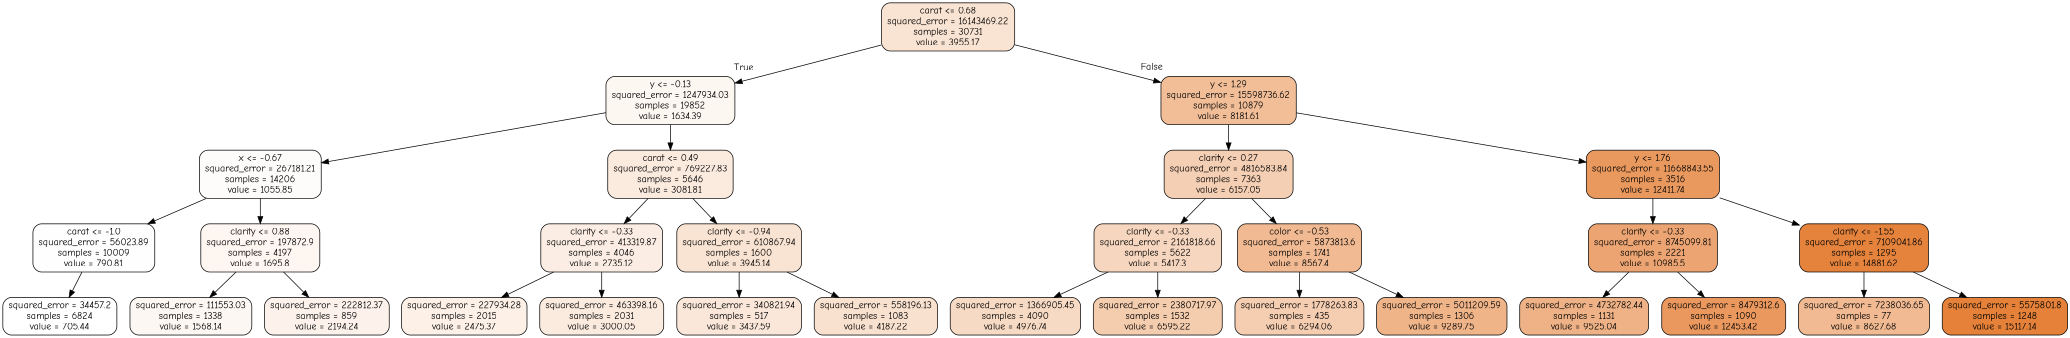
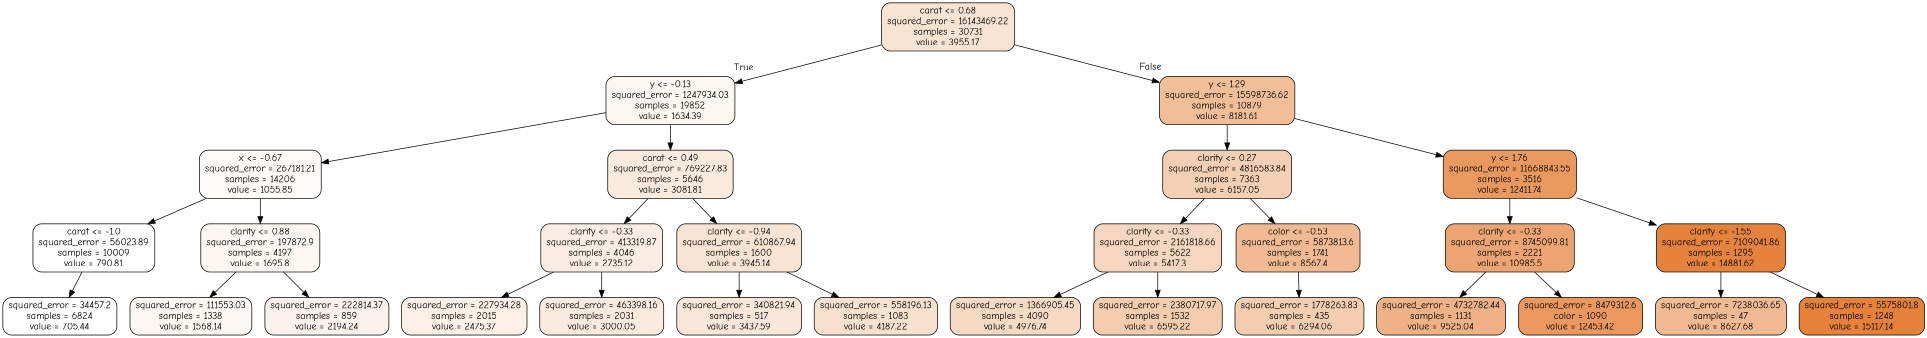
  digraph {
    fontname="Comic Neue"
    node [color=black fillcolor="#f9e3d2" fontname="Comic Neue" shape=box style="filled, rounded"]
    edge [fontname="Comic Neue"]
    n1 [label="carat <= 0.68\nsquared_error = 16143469.22\nsamples = 30731\nvalue = 3955.17"]
    n2 [fillcolor="#fdf7f2" label="y <= -0.13\nsquared_error = 1247934.03\nsamples = 19852\nvalue = 1634.39"]
    n3 [fillcolor="#f2be98" label="y <= 1.29\nsquared_error = 15598736.62\nsamples = 10879\nvalue = 8181.61"]
    n4 [fillcolor="#fefcfa" label="x <= -0.67\nsquared_error = 267181.21\nsamples = 14206\nvalue = 1055.85"]
    n5 [fillcolor="#fbeade" label="carat <= 0.49\nsquared_error = 769227.83\nsamples = 5646\nvalue = 3081.81"]
    n6 [fillcolor="#f5cfb4" label="clarity <= 0.27\nsquared_error = 4816583.84\nsamples = 7363\nvalue = 6157.05"]
    n7 [fillcolor="#ea995e" label="y <= 1.76\nsquared_error = 11668843.55\nsamples = 3516\nvalue = 12411.74"]
    n8 [fillcolor="#fffefe" label="carat <= -1.0\nsquared_error = 56023.89\nsamples = 10009\nvalue = 790.81"]
    n9 [fillcolor="#fdf6f1" label="clarity <= 0.88\nsquared_error = 197872.9\nsamples = 4197\nvalue = 1695.8"]
    n10 [fillcolor="#fbede3" label="clarity <= -0.33\nsquared_error = 413319.87\nsamples = 4046\nvalue = 2735.12"]
    n11 [label="clarity <= -0.94\nsquared_error = 610867.94\nsamples = 1600\nvalue = 3945.14"]
    n12 [fillcolor="#ffffff" label="squared_error = 34457.2\nsamples = 6824\nvalue = 705.44"]
    n13 [fillcolor="#fdf7f3" label="squared_error = 111553.03\nsamples = 1338\nvalue = 1568.14"]
-   n14 [fillcolor="#fcf2eb" label="squared_error = 222812.37\nsamples = 859\nvalue = 2194.24"]
+   n14 [fillcolor="#fcf2eb" label="squared_error = 222814.37\nsamples = 859\nvalue = 2194.24"]
    n15 [fillcolor="#fcf0e7" label="squared_error = 227934.28\nsamples = 2015\nvalue = 2475.37"]
    n16 [fillcolor="#fbebdf" label="squared_error = 463398.16\nsamples = 2031\nvalue = 3000.05"]
    n17 [fillcolor="#fae7d9" label="squared_error = 340821.94\nsamples = 517\nvalue = 3437.59"]
    n18 [fillcolor="#f9e1cf" label="squared_error = 558196.13\nsamples = 1083\nvalue = 4187.22"]
    n19 [fillcolor="#f6d6be" label="clarity <= -0.33\nsquared_error = 2161818.66\nsamples = 5622\nvalue = 5417.3"]
    n20 [fillcolor="#f1ba93" label="color <= -0.53\nsquared_error = 5873813.6\nsamples = 1741\nvalue = 8567.4"]
    n21 [fillcolor="#eca572" label="clarity <= -0.33\nsquared_error = 8745099.81\nsamples = 2221\nvalue = 10985.5"]
    n22 [fillcolor="#e5833c" label="clarity <= -1.55\nsquared_error = 7109041.86\nsamples = 1295\nvalue = 14881.62"]
    n23 [fillcolor="#f7dac4" label="squared_error = 1366905.45\nsamples = 4090\nvalue = 4976.74"]
    n24 [fillcolor="#f4ccae" label="squared_error = 2380717.97\nsamples = 1532\nvalue = 6595.22"]
    n25 [fillcolor="#f5ceb2" label="squared_error = 1778263.83\nsamples = 435\nvalue = 6294.06"]
-   n26 [fillcolor="#f0b489" label="squared_error = 5011209.59\nsamples = 1306\nvalue = 9289.75"]
    n27 [fillcolor="#efb286" label="squared_error = 4732782.44\nsamples = 1131\nvalue = 9525.04"]
-   n28 [fillcolor="#ea985e" label="squared_error = 8479312.6\nsamples = 1090\nvalue = 12453.42"]
-   n29 [fillcolor="#f1ba92" label="squared_error = 7238036.65\nsamples = 77\nvalue = 8627.68"]
+   n28 [fillcolor="#ea985e" label="squared_error = 8479312.6\ncolor = 1090\nvalue = 12453.42"]
+   n29 [fillcolor="#f1ba92" label="squared_error = 7238036.65\nsamples = 47\nvalue = 8627.68"]
    n30 [fillcolor="#e58139" label="squared_error = 5575801.8\nsamples = 1248\nvalue = 15117.14"]
    n1 -> n2 [headlabel=True labelangle=45 labeldistance=2.5]
    n1 -> n3 [headlabel=False labelangle=-45 labeldistance=2.5]
    n2 -> n4
    n2 -> n5
    n3 -> n6
    n3 -> n7
    n4 -> n8
    n4 -> n9
    n5 -> n10
    n5 -> n11
    n6 -> n19
    n6 -> n20
    n7 -> n21
    n7 -> n22
    n8 -> n12
    n9 -> n13
    n9 -> n14
    n10 -> n15
    n10 -> n16
    n11 -> n17
    n11 -> n18
    n19 -> n23
    n19 -> n24
    n20 -> n25
-   n20 -> n26
    n21 -> n27
    n21 -> n28
    n22 -> n29
    n22 -> n30
  }
